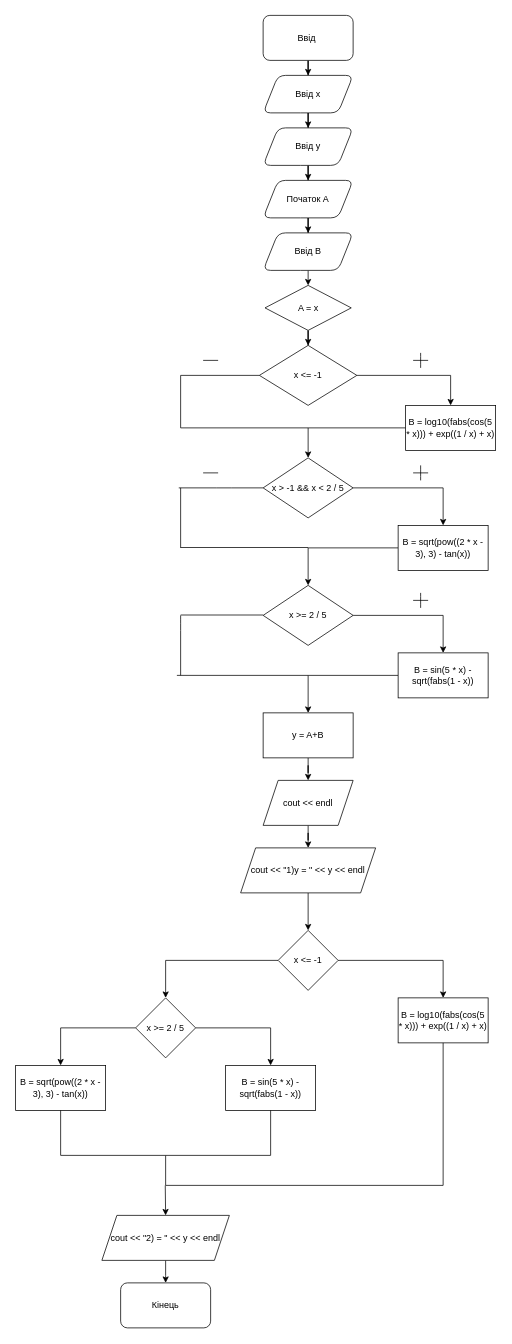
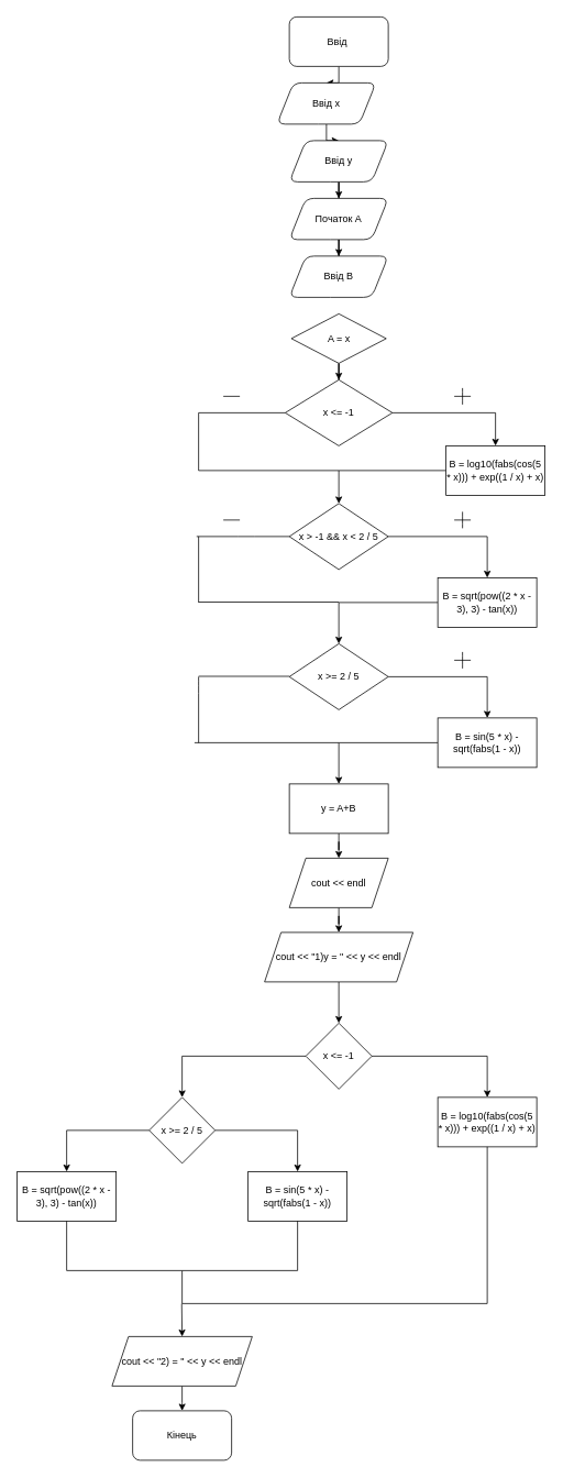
  <mxCell id="0" />
  <mxCell id="1" parent="0" />
  <mxCell id="2" value="" style="edgeStyle=orthogonalEdgeStyle;rounded=0;orthogonalLoop=1;jettySize=auto;html=1;" edge="1" parent="1" source="3" target="5"><mxGeometry relative="1" as="geometry" /></mxCell>
  <mxCell id="3" value="Ввід&amp;nbsp;" style="rounded=1;whiteSpace=wrap;html=1;" vertex="1" parent="1"><mxGeometry x="350" width="120" height="60" as="geometry" y="20" /></mxCell>
  <mxCell id="4" value="" style="edgeStyle=orthogonalEdgeStyle;rounded=0;orthogonalLoop=1;jettySize=auto;html=1;" edge="1" parent="1" source="5" target="7"><mxGeometry relative="1" as="geometry" /></mxCell>
- <mxCell id="5" value="Ввід x" style="shape=parallelogram;perimeter=parallelogramPerimeter;whiteSpace=wrap;html=1;fixedSize=1;rounded=1;" vertex="1" parent="1"><mxGeometry x="350" y="100" width="120" height="50" as="geometry" /></mxCell>
+ <mxCell id="5" value="Ввід x" style="shape=parallelogram;perimeter=parallelogramPerimeter;whiteSpace=wrap;html=1;fixedSize=1;rounded=1;" vertex="1" parent="1"><mxGeometry x="335" y="100" width="120" height="50" as="geometry" /></mxCell>
  <mxCell id="6" value="" style="edgeStyle=orthogonalEdgeStyle;rounded=0;orthogonalLoop=1;jettySize=auto;html=1;" edge="1" parent="1" source="7" target="9"><mxGeometry relative="1" as="geometry" /></mxCell>
  <mxCell id="7" value="Ввід y" style="shape=parallelogram;perimeter=parallelogramPerimeter;whiteSpace=wrap;html=1;fixedSize=1;rounded=1;" vertex="1" parent="1"><mxGeometry x="350" y="170" width="120" height="50" as="geometry" /></mxCell>
  <mxCell id="8" value="" style="edgeStyle=orthogonalEdgeStyle;rounded=0;orthogonalLoop=1;jettySize=auto;html=1;" edge="1" parent="1" source="9" target="11"><mxGeometry relative="1" as="geometry" /></mxCell>
  <mxCell id="9" value="Початок A" style="shape=parallelogram;perimeter=parallelogramPerimeter;whiteSpace=wrap;html=1;fixedSize=1;rounded=1;" vertex="1" parent="1"><mxGeometry x="350" y="240" width="120" height="50" as="geometry" /></mxCell>
- <mxCell id="10" value="" style="edgeStyle=orthogonalEdgeStyle;rounded=0;orthogonalLoop=1;jettySize=auto;html=1;entryX=0.5;entryY=0;entryDx=0;entryDy=0;" edge="1" parent="1" source="11" target="13"><mxGeometry relative="1" as="geometry"><mxPoint x="405" y="420" as="targetPoint" /><Array as="points"><mxPoint x="410" y="335" /><mxPoint x="410" y="390" /></Array></mxGeometry></mxCell>
  <mxCell id="11" value="Ввід B" style="shape=parallelogram;perimeter=parallelogramPerimeter;whiteSpace=wrap;html=1;fixedSize=1;rounded=1;" vertex="1" parent="1"><mxGeometry x="350" y="310" width="120" height="50" as="geometry" /></mxCell>
  <mxCell id="12" value="" style="edgeStyle=orthogonalEdgeStyle;rounded=0;orthogonalLoop=1;jettySize=auto;html=1;" edge="1" parent="1" source="13" target="15"><mxGeometry relative="1" as="geometry" /></mxCell>
  <mxCell id="13" value="A = x" style="rhombus;whiteSpace=wrap;html=1;" vertex="1" parent="1"><mxGeometry x="352.5" y="380" width="115" height="60" as="geometry" /></mxCell>
  <mxCell id="14" value="" style="edgeStyle=orthogonalEdgeStyle;rounded=0;orthogonalLoop=1;jettySize=auto;html=1;" edge="1" parent="1" source="15" target="17"><mxGeometry relative="1" as="geometry"><Array as="points"><mxPoint x="600" y="500" /></Array></mxGeometry></mxCell>
  <mxCell id="15" value="x &amp;lt;= -1" style="rhombus;whiteSpace=wrap;html=1;rounded=0;" vertex="1" parent="1"><mxGeometry x="345" y="460" width="130" height="80" as="geometry" /></mxCell>
  <mxCell id="16" value="" style="edgeStyle=orthogonalEdgeStyle;rounded=0;orthogonalLoop=1;jettySize=auto;html=1;" edge="1" parent="1" source="17" target="19"><mxGeometry relative="1" as="geometry" /></mxCell>
  <mxCell id="17" value="B = log10(fabs(cos(5 * x))) + exp((1 / x) + x)" style="whiteSpace=wrap;html=1;rounded=0;" vertex="1" parent="1"><mxGeometry x="540" y="540" width="120" height="60" as="geometry" /></mxCell>
  <mxCell id="18" value="" style="edgeStyle=orthogonalEdgeStyle;rounded=0;orthogonalLoop=1;jettySize=auto;html=1;" edge="1" parent="1" source="19" target="27"><mxGeometry relative="1" as="geometry" /></mxCell>
  <mxCell id="19" value="x &gt; -1 &amp;&amp; x &lt; 2 / 5" style="rhombus;whiteSpace=wrap;html=1;rounded=0;" vertex="1" parent="1"><mxGeometry x="350" y="610" width="120" height="80" as="geometry" /></mxCell>
  <mxCell id="20" value="" style="endArrow=none;html=1;" edge="1" parent="1"><mxGeometry width="50" height="50" relative="1" as="geometry"><mxPoint x="550" y="480" as="sourcePoint" /><mxPoint x="570" y="480" as="targetPoint" /><Array as="points" /></mxGeometry></mxCell>
  <mxCell id="21" value="" style="endArrow=none;html=1;" edge="1" parent="1"><mxGeometry width="50" height="50" relative="1" as="geometry"><mxPoint x="560" y="490" as="sourcePoint" /><mxPoint x="560" y="470" as="targetPoint" /><Array as="points"><mxPoint x="560" y="480" /></Array></mxGeometry></mxCell>
  <mxCell id="22" value="" style="endArrow=none;html=1;" edge="1" parent="1"><mxGeometry width="50" height="50" relative="1" as="geometry"><mxPoint x="270" y="480" as="sourcePoint" /><mxPoint x="290" y="480" as="targetPoint" /></mxGeometry></mxCell>
  <mxCell id="23" value="" style="endArrow=none;html=1;" edge="1" parent="1"><mxGeometry width="50" height="50" relative="1" as="geometry"><mxPoint x="240" y="500" as="sourcePoint" /><mxPoint x="345" y="500" as="targetPoint" /></mxGeometry></mxCell>
  <mxCell id="24" value="" style="endArrow=none;html=1;" edge="1" parent="1"><mxGeometry width="50" height="50" relative="1" as="geometry"><mxPoint x="240" y="570" as="sourcePoint" /><mxPoint x="240" y="500" as="targetPoint" /></mxGeometry></mxCell>
  <mxCell id="25" value="" style="endArrow=none;html=1;" edge="1" parent="1"><mxGeometry width="50" height="50" relative="1" as="geometry"><mxPoint x="240" y="570" as="sourcePoint" /><mxPoint x="410" y="570" as="targetPoint" /></mxGeometry></mxCell>
  <mxCell id="26" value="" style="edgeStyle=orthogonalEdgeStyle;rounded=0;orthogonalLoop=1;jettySize=auto;html=1;" edge="1" parent="1" source="27" target="31"><mxGeometry relative="1" as="geometry" /></mxCell>
  <mxCell id="27" value="B = sqrt(pow((2 * x - 3), 3) - tan(x))" style="whiteSpace=wrap;html=1;rounded=0;" vertex="1" parent="1"><mxGeometry x="530" y="700" width="120" height="60" as="geometry" /></mxCell>
  <mxCell id="28" value="" style="endArrow=none;html=1;" edge="1" parent="1"><mxGeometry width="50" height="50" relative="1" as="geometry"><mxPoint x="237.5" y="650" as="sourcePoint" /><mxPoint x="350" y="650" as="targetPoint" /><Array as="points"><mxPoint x="297.5" y="650" /></Array></mxGeometry></mxCell>
  <mxCell id="29" value="" style="endArrow=none;html=1;" edge="1" parent="1"><mxGeometry width="50" height="50" relative="1" as="geometry"><mxPoint x="240" y="730" as="sourcePoint" /><mxPoint x="240" y="650" as="targetPoint" /></mxGeometry></mxCell>
  <mxCell id="30" value="" style="edgeStyle=orthogonalEdgeStyle;rounded=0;orthogonalLoop=1;jettySize=auto;html=1;" edge="1" parent="1" source="31" target="34"><mxGeometry relative="1" as="geometry" /></mxCell>
  <mxCell id="31" value="x &gt;= 2 / 5" style="rhombus;whiteSpace=wrap;html=1;rounded=0;" vertex="1" parent="1"><mxGeometry x="350" y="780" width="120" height="80" as="geometry" /></mxCell>
  <mxCell id="32" value="" style="endArrow=none;html=1;" edge="1" parent="1"><mxGeometry width="50" height="50" relative="1" as="geometry"><mxPoint x="240" y="729.5" as="sourcePoint" /><mxPoint x="410" y="729.5" as="targetPoint" /></mxGeometry></mxCell>
  <mxCell id="33" value="" style="edgeStyle=orthogonalEdgeStyle;rounded=0;orthogonalLoop=1;jettySize=auto;html=1;" edge="1" parent="1" source="34" target="36"><mxGeometry relative="1" as="geometry" /></mxCell>
  <mxCell id="34" value="B = sin(5 * x) - sqrt(fabs(1 - x))" style="whiteSpace=wrap;html=1;rounded=0;" vertex="1" parent="1"><mxGeometry x="530" y="870" width="120" height="60" as="geometry" /></mxCell>
  <mxCell id="35" value="" style="edgeStyle=orthogonalEdgeStyle;rounded=0;orthogonalLoop=1;jettySize=auto;html=1;" edge="1" parent="1" source="36" target="46"><mxGeometry relative="1" as="geometry" /></mxCell>
  <mxCell id="36" value="y = A+B" style="whiteSpace=wrap;html=1;rounded=0;" vertex="1" parent="1"><mxGeometry x="350" y="950" width="120" height="60" as="geometry" /></mxCell>
  <mxCell id="37" value="" style="endArrow=none;html=1;" edge="1" parent="1"><mxGeometry width="50" height="50" relative="1" as="geometry"><mxPoint x="240" y="819.5" as="sourcePoint" /><mxPoint x="350" y="819.5" as="targetPoint" /></mxGeometry></mxCell>
  <mxCell id="38" value="" style="endArrow=none;html=1;" edge="1" parent="1"><mxGeometry width="50" height="50" relative="1" as="geometry"><mxPoint x="240" y="900" as="sourcePoint" /><mxPoint x="240" y="820" as="targetPoint" /><Array as="points"><mxPoint x="240" y="830" /></Array></mxGeometry></mxCell>
  <mxCell id="39" value="" style="endArrow=none;html=1;" edge="1" parent="1"><mxGeometry width="50" height="50" relative="1" as="geometry"><mxPoint x="235" y="900" as="sourcePoint" /><mxPoint x="410" y="900" as="targetPoint" /></mxGeometry></mxCell>
  <mxCell id="40" value="" style="endArrow=none;html=1;" edge="1" parent="1"><mxGeometry width="50" height="50" relative="1" as="geometry"><mxPoint x="550" y="630" as="sourcePoint" /><mxPoint x="570" y="630" as="targetPoint" /><Array as="points" /></mxGeometry></mxCell>
  <mxCell id="41" value="" style="endArrow=none;html=1;" edge="1" parent="1"><mxGeometry width="50" height="50" relative="1" as="geometry"><mxPoint x="560" y="640" as="sourcePoint" /><mxPoint x="560" y="620" as="targetPoint" /><Array as="points"><mxPoint x="560" y="630" /></Array></mxGeometry></mxCell>
  <mxCell id="42" value="" style="endArrow=none;html=1;" edge="1" parent="1"><mxGeometry width="50" height="50" relative="1" as="geometry"><mxPoint x="550" y="800" as="sourcePoint" /><mxPoint x="570" y="800" as="targetPoint" /><Array as="points" /></mxGeometry></mxCell>
  <mxCell id="43" value="" style="endArrow=none;html=1;" edge="1" parent="1"><mxGeometry width="50" height="50" relative="1" as="geometry"><mxPoint x="560" y="810" as="sourcePoint" /><mxPoint x="560" y="790" as="targetPoint" /><Array as="points"><mxPoint x="560" y="800" /></Array></mxGeometry></mxCell>
  <mxCell id="44" value="" style="endArrow=none;html=1;" edge="1" parent="1"><mxGeometry width="50" height="50" relative="1" as="geometry"><mxPoint x="270" y="630" as="sourcePoint" /><mxPoint x="290" y="630" as="targetPoint" /></mxGeometry></mxCell>
  <mxCell id="45" value="" style="edgeStyle=orthogonalEdgeStyle;rounded=0;orthogonalLoop=1;jettySize=auto;html=1;" edge="1" parent="1" source="46" target="48"><mxGeometry relative="1" as="geometry" /></mxCell>
  <mxCell id="46" value="cout &amp;lt;&amp;lt; endl" style="shape=parallelogram;perimeter=parallelogramPerimeter;whiteSpace=wrap;html=1;fixedSize=1;rounded=0;" vertex="1" parent="1"><mxGeometry x="350" y="1040" width="120" height="60" as="geometry" /></mxCell>
  <mxCell id="47" value="" style="edgeStyle=orthogonalEdgeStyle;rounded=0;orthogonalLoop=1;jettySize=auto;html=1;" edge="1" parent="1" source="48" target="51"><mxGeometry relative="1" as="geometry" /></mxCell>
  <mxCell id="48" value="cout &amp;lt;&amp;lt; &quot;1)y = &quot; &amp;lt;&amp;lt; y &amp;lt;&amp;lt; endl" style="shape=parallelogram;perimeter=parallelogramPerimeter;whiteSpace=wrap;html=1;fixedSize=1;rounded=0;" vertex="1" parent="1"><mxGeometry x="320" y="1130" width="180" height="60" as="geometry" /></mxCell>
  <mxCell id="49" value="" style="edgeStyle=orthogonalEdgeStyle;rounded=0;orthogonalLoop=1;jettySize=auto;html=1;" edge="1" parent="1" source="51" target="52"><mxGeometry relative="1" as="geometry" /></mxCell>
  <mxCell id="50" value="" style="edgeStyle=orthogonalEdgeStyle;rounded=0;orthogonalLoop=1;jettySize=auto;html=1;" edge="1" parent="1" source="51" target="55"><mxGeometry relative="1" as="geometry" /></mxCell>
  <mxCell id="51" value="x &amp;lt;= -1" style="rhombus;whiteSpace=wrap;html=1;rounded=0;" vertex="1" parent="1"><mxGeometry x="370" y="1240" width="80" height="80" as="geometry" /></mxCell>
  <mxCell id="52" value="B = log10(fabs(cos(5 * x))) + exp((1 / x) + x)" style="whiteSpace=wrap;html=1;rounded=0;" vertex="1" parent="1"><mxGeometry x="530" y="1330" width="120" height="60" as="geometry" /></mxCell>
  <mxCell id="53" value="" style="edgeStyle=orthogonalEdgeStyle;rounded=0;orthogonalLoop=1;jettySize=auto;html=1;" edge="1" parent="1" source="55" target="56"><mxGeometry relative="1" as="geometry" /></mxCell>
  <mxCell id="54" value="" style="edgeStyle=orthogonalEdgeStyle;rounded=0;orthogonalLoop=1;jettySize=auto;html=1;" edge="1" parent="1" source="55" target="57"><mxGeometry relative="1" as="geometry" /></mxCell>
  <mxCell id="55" value="x &gt;= 2 / 5" style="rhombus;whiteSpace=wrap;html=1;rounded=0;" vertex="1" parent="1"><mxGeometry x="180" y="1330" width="80" height="80" as="geometry" /></mxCell>
  <mxCell id="56" value="B = sin(5 * x) - sqrt(fabs(1 - x))" style="whiteSpace=wrap;html=1;rounded=0;" vertex="1" parent="1"><mxGeometry x="300" y="1420" width="120" height="60" as="geometry" /></mxCell>
  <mxCell id="57" value="B = sqrt(pow((2 * x - 3), 3) - tan(x))" style="whiteSpace=wrap;html=1;rounded=0;" vertex="1" parent="1"><mxGeometry x="20" y="1420" width="120" height="60" as="geometry" /></mxCell>
  <mxCell id="58" value="" style="endArrow=none;html=1;" edge="1" parent="1"><mxGeometry width="50" height="50" relative="1" as="geometry"><mxPoint x="80" y="1540" as="sourcePoint" /><mxPoint x="80" y="1480" as="targetPoint" /></mxGeometry></mxCell>
  <mxCell id="59" value="" style="endArrow=none;html=1;" edge="1" parent="1"><mxGeometry width="50" height="50" relative="1" as="geometry"><mxPoint x="80" y="1540" as="sourcePoint" /><mxPoint x="220" y="1540" as="targetPoint" /></mxGeometry></mxCell>
  <mxCell id="60" value="" style="endArrow=none;html=1;" edge="1" parent="1"><mxGeometry width="50" height="50" relative="1" as="geometry"><mxPoint x="360" y="1540" as="sourcePoint" /><mxPoint x="360" y="1480" as="targetPoint" /></mxGeometry></mxCell>
  <mxCell id="61" value="" style="endArrow=none;html=1;" edge="1" parent="1"><mxGeometry width="50" height="50" relative="1" as="geometry"><mxPoint x="220" y="1540" as="sourcePoint" /><mxPoint x="360" y="1540" as="targetPoint" /></mxGeometry></mxCell>
  <mxCell id="62" value="" style="endArrow=none;html=1;" edge="1" parent="1"><mxGeometry width="50" height="50" relative="1" as="geometry"><mxPoint x="590" y="1580" as="sourcePoint" /><mxPoint x="590" y="1390" as="targetPoint" /></mxGeometry></mxCell>
  <mxCell id="63" value="" style="endArrow=none;html=1;" edge="1" parent="1"><mxGeometry width="50" height="50" relative="1" as="geometry"><mxPoint x="220" y="1580" as="sourcePoint" /><mxPoint x="590" y="1580" as="targetPoint" /></mxGeometry></mxCell>
  <mxCell id="64" value="" style="endArrow=none;html=1;" edge="1" parent="1"><mxGeometry width="50" height="50" relative="1" as="geometry"><mxPoint x="220" y="1580" as="sourcePoint" /><mxPoint x="220" y="1540" as="targetPoint" /></mxGeometry></mxCell>
  <mxCell id="65" value="" style="endArrow=classic;html=1;" edge="1" parent="1"><mxGeometry width="50" height="50" relative="1" as="geometry"><mxPoint x="219.5" y="1580" as="sourcePoint" /><mxPoint x="220" y="1620" as="targetPoint" /></mxGeometry></mxCell>
  <mxCell id="66" value="" style="edgeStyle=orthogonalEdgeStyle;rounded=0;orthogonalLoop=1;jettySize=auto;html=1;" edge="1" parent="1" source="67"><mxGeometry relative="1" as="geometry"><mxPoint x="220" y="1710" as="targetPoint" /></mxGeometry></mxCell>
  <mxCell id="67" value="cout &amp;lt;&amp;lt; &quot;2) = &quot; &amp;lt;&amp;lt; y &amp;lt;&amp;lt; endl" style="shape=parallelogram;perimeter=parallelogramPerimeter;whiteSpace=wrap;html=1;fixedSize=1;" vertex="1" parent="1"><mxGeometry x="135" y="1620" width="170" height="60" as="geometry" /></mxCell>
  <mxCell id="68" value="Кінець" style="rounded=1;whiteSpace=wrap;html=1;" vertex="1" parent="1"><mxGeometry x="160" y="1710" width="120" height="60" as="geometry" /></mxCell>
